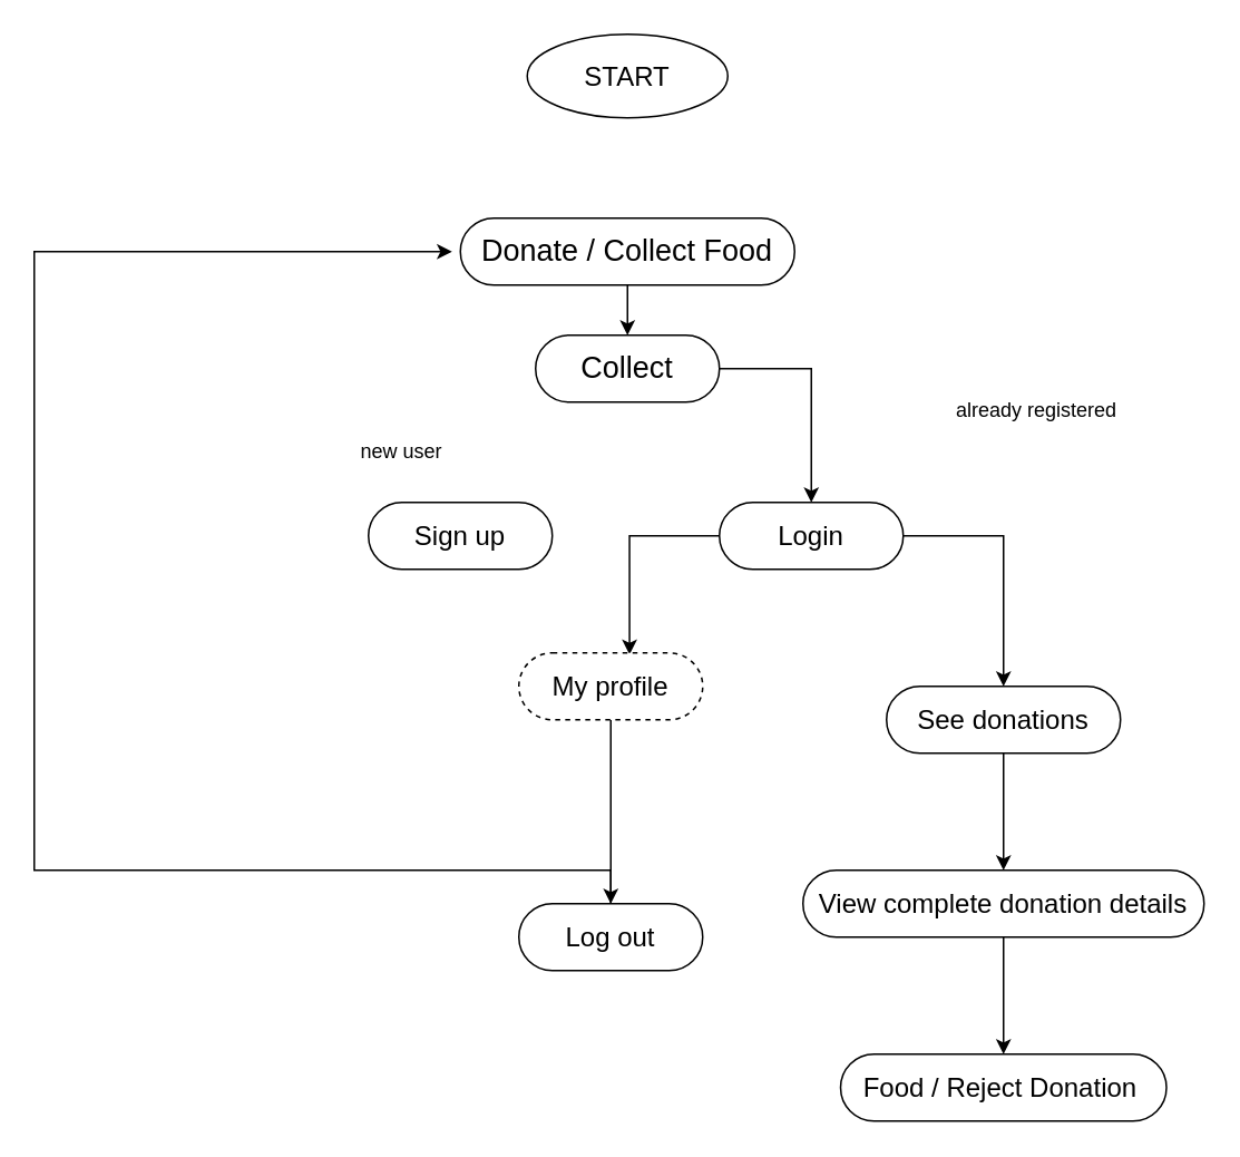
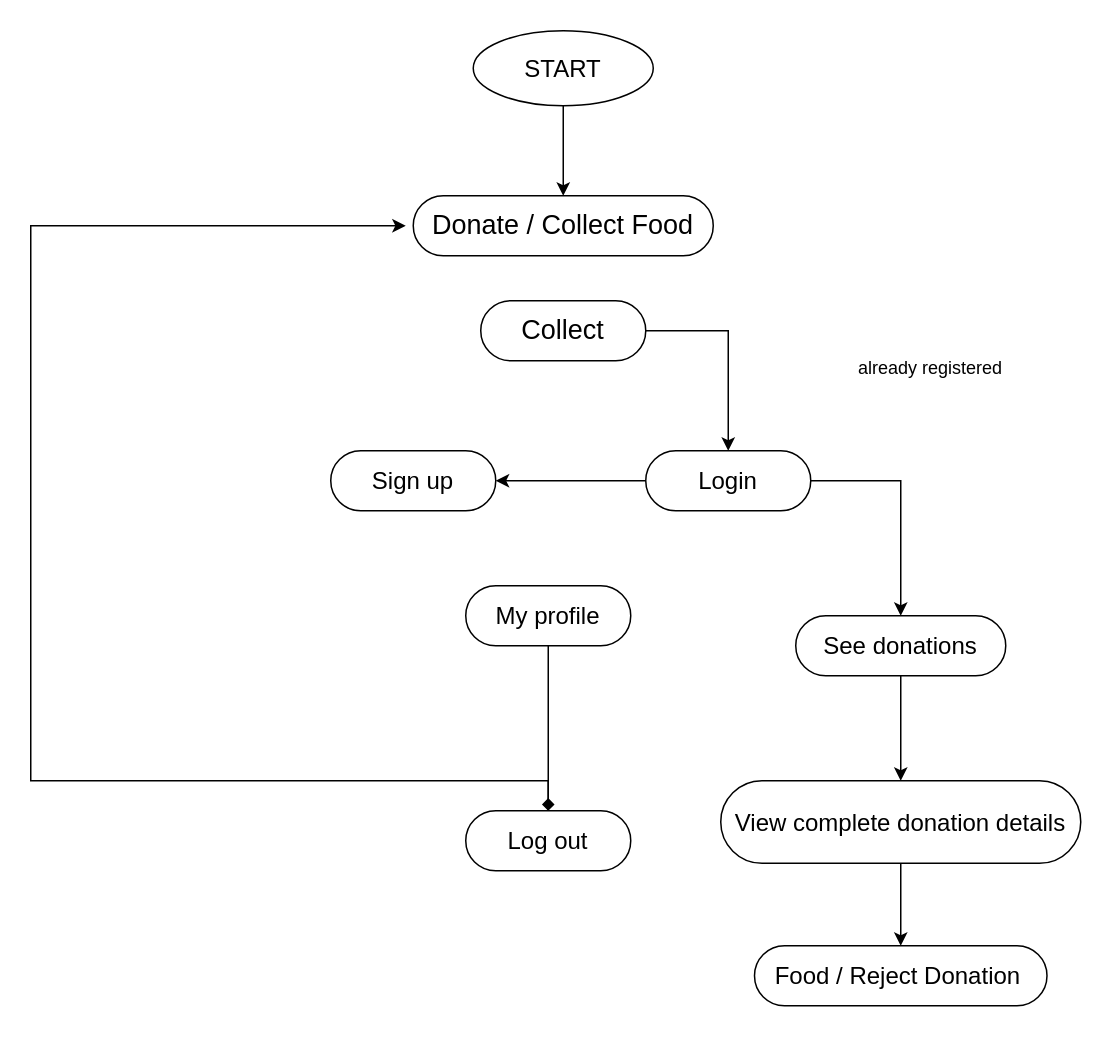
  <mxCell id="0" />
  <mxCell id="1" parent="0" />
- <mxCell id="2" style="edgeStyle=orthogonalEdgeStyle;rounded=0;orthogonalLoop=1;jettySize=auto;html=1;" edge="1" parent="1" source="3" target="7"><mxGeometry relative="1" as="geometry" /></mxCell>
  <mxCell id="3" value="&lt;font style=&quot;font-size: 18px&quot;&gt;Donate / Collect Food&lt;/font&gt;" style="rounded=1;whiteSpace=wrap;html=1;arcSize=50;" vertex="1" parent="1"><mxGeometry x="275" y="130" width="200" height="40" as="geometry" /></mxCell>
+ <mxCell id="4" style="edgeStyle=orthogonalEdgeStyle;rounded=0;orthogonalLoop=1;jettySize=auto;html=1;entryX=0.5;entryY=0;entryDx=0;entryDy=0;" edge="1" parent="1" source="5" target="3"><mxGeometry relative="1" as="geometry" /></mxCell>
  <mxCell id="5" value="&lt;font style=&quot;font-size: 16px&quot;&gt;START&lt;/font&gt;" style="ellipse;whiteSpace=wrap;html=1;" vertex="1" parent="1"><mxGeometry x="315" y="20" width="120" height="50" as="geometry" /></mxCell>
  <mxCell id="6" style="edgeStyle=orthogonalEdgeStyle;rounded=0;orthogonalLoop=1;jettySize=auto;html=1;" edge="1" parent="1" source="7" target="11"><mxGeometry relative="1" as="geometry"><Array as="points"><mxPoint x="485" y="220" /></Array></mxGeometry></mxCell>
  <mxCell id="7" value="&lt;span style=&quot;font-size: 18px&quot;&gt;Collect&lt;/span&gt;" style="rounded=1;whiteSpace=wrap;html=1;arcSize=50;" vertex="1" parent="1"><mxGeometry x="320" y="200" width="110" height="40" as="geometry" /></mxCell>
  <mxCell id="8" value="&lt;span style=&quot;font-size: 16px&quot;&gt;Sign up&lt;/span&gt;" style="rounded=1;whiteSpace=wrap;html=1;arcSize=50;" vertex="1" parent="1"><mxGeometry x="220" y="300" width="110" height="40" as="geometry" /></mxCell>
- <mxCell id="9" style="edgeStyle=orthogonalEdgeStyle;rounded=0;orthogonalLoop=1;jettySize=auto;html=1;entryX=0.602;entryY=0.025;entryDx=0;entryDy=0;entryPerimeter=0;" edge="1" parent="1" source="11" target="15"><mxGeometry relative="1" as="geometry" /></mxCell>
+ <mxCell id="9" style="edgeStyle=orthogonalEdgeStyle;rounded=0;orthogonalLoop=1;jettySize=auto;html=1;" edge="1" parent="1" source="11" target="8"><mxGeometry relative="1" as="geometry" /></mxCell>
  <mxCell id="10" style="edgeStyle=orthogonalEdgeStyle;rounded=0;orthogonalLoop=1;jettySize=auto;html=1;entryX=0.5;entryY=0;entryDx=0;entryDy=0;" edge="1" parent="1" source="11" target="19"><mxGeometry relative="1" as="geometry"><Array as="points"><mxPoint x="600" y="320" /><mxPoint x="600" y="390" /></Array></mxGeometry></mxCell>
  <mxCell id="11" value="&lt;font style=&quot;font-size: 16px&quot;&gt;Login&lt;/font&gt;" style="rounded=1;whiteSpace=wrap;html=1;arcSize=50;" vertex="1" parent="1"><mxGeometry x="430" y="300" width="110" height="40" as="geometry" /></mxCell>
- <mxCell id="12" value="new user" style="text;html=1;strokeColor=none;fillColor=none;align=center;verticalAlign=middle;whiteSpace=wrap;rounded=0;" vertex="1" parent="1"><mxGeometry x="210" y="260" width="60" height="20" as="geometry" /></mxCell>
  <mxCell id="13" value="already registered" style="text;html=1;strokeColor=none;fillColor=none;align=center;verticalAlign=middle;whiteSpace=wrap;rounded=0;" vertex="1" parent="1"><mxGeometry x="560" y="235" width="120" height="20" as="geometry" /></mxCell>
- <mxCell id="14" style="edgeStyle=orthogonalEdgeStyle;rounded=0;orthogonalLoop=1;jettySize=auto;html=1;" edge="1" parent="1" source="15" target="17"><mxGeometry relative="1" as="geometry" /></mxCell>
- <mxCell id="15" value="&lt;span style=&quot;font-size: 16px&quot;&gt;My profile&lt;/span&gt;" style="rounded=1;whiteSpace=wrap;html=1;arcSize=50;dashed=1;" vertex="1" parent="1"><mxGeometry x="310" y="390" width="110" height="40" as="geometry" /></mxCell>
+ <mxCell id="14" style="edgeStyle=orthogonalEdgeStyle;rounded=0;orthogonalLoop=1;jettySize=auto;html=1;endArrow=diamond;" edge="1" parent="1" source="15" target="17"><mxGeometry relative="1" as="geometry" /></mxCell>
+ <mxCell id="15" value="&lt;span style=&quot;font-size: 16px&quot;&gt;My profile&lt;/span&gt;" style="rounded=1;whiteSpace=wrap;html=1;arcSize=50;" vertex="1" parent="1"><mxGeometry x="310" y="390" width="110" height="40" as="geometry" /></mxCell>
  <mxCell id="16" style="edgeStyle=orthogonalEdgeStyle;rounded=0;orthogonalLoop=1;jettySize=auto;html=1;" edge="1" parent="1" source="17"><mxGeometry relative="1" as="geometry"><mxPoint x="270" y="150" as="targetPoint" /><Array as="points"><mxPoint x="20" y="520" /><mxPoint x="20" y="150" /></Array></mxGeometry></mxCell>
  <mxCell id="17" value="&lt;span style=&quot;font-size: 16px&quot;&gt;Log out&lt;/span&gt;" style="rounded=1;whiteSpace=wrap;html=1;arcSize=50;" vertex="1" parent="1"><mxGeometry x="310" y="540" width="110" height="40" as="geometry" /></mxCell>
  <mxCell id="18" style="edgeStyle=orthogonalEdgeStyle;rounded=0;orthogonalLoop=1;jettySize=auto;html=1;" edge="1" parent="1" source="19" target="21"><mxGeometry relative="1" as="geometry" /></mxCell>
  <mxCell id="19" value="&lt;span style=&quot;font-size: 16px&quot;&gt;See donations&lt;/span&gt;" style="rounded=1;whiteSpace=wrap;html=1;arcSize=50;" vertex="1" parent="1"><mxGeometry x="530" y="410" width="140" height="40" as="geometry" /></mxCell>
  <mxCell id="20" style="edgeStyle=orthogonalEdgeStyle;rounded=0;orthogonalLoop=1;jettySize=auto;html=1;entryX=0.5;entryY=0;entryDx=0;entryDy=0;" edge="1" parent="1" source="21" target="22"><mxGeometry relative="1" as="geometry" /></mxCell>
- <mxCell id="21" value="&lt;span style=&quot;font-size: 16px&quot;&gt;View complete donation details&lt;/span&gt;" style="rounded=1;whiteSpace=wrap;html=1;arcSize=50;" vertex="1" parent="1"><mxGeometry x="480" y="520" width="240" height="40" as="geometry" /></mxCell>
+ <mxCell id="21" value="&lt;span style=&quot;font-size: 16px&quot;&gt;View complete donation details&lt;/span&gt;" style="rounded=1;whiteSpace=wrap;html=1;arcSize=50;" vertex="1" parent="1"><mxGeometry x="480" y="520" width="240" height="55" as="geometry" /></mxCell>
  <mxCell id="22" value="&lt;span style=&quot;font-size: 16px&quot;&gt;Food / Reject Donation&amp;nbsp;&lt;/span&gt;" style="rounded=1;whiteSpace=wrap;html=1;arcSize=50;" vertex="1" parent="1"><mxGeometry x="502.5" y="630" width="195" height="40" as="geometry" /></mxCell>
